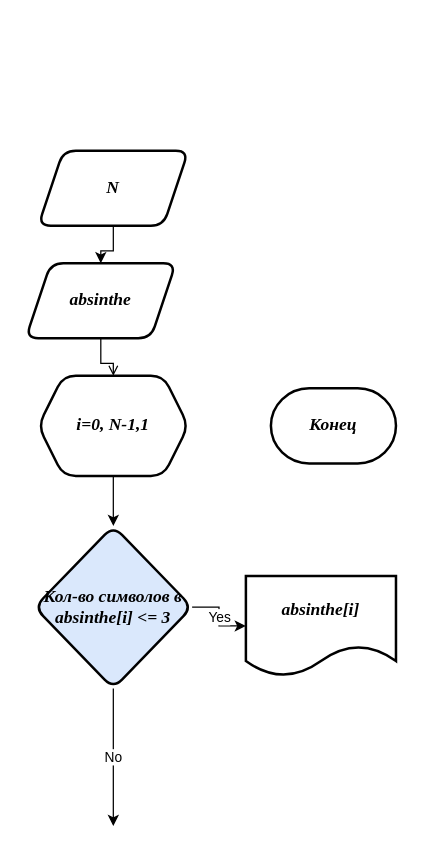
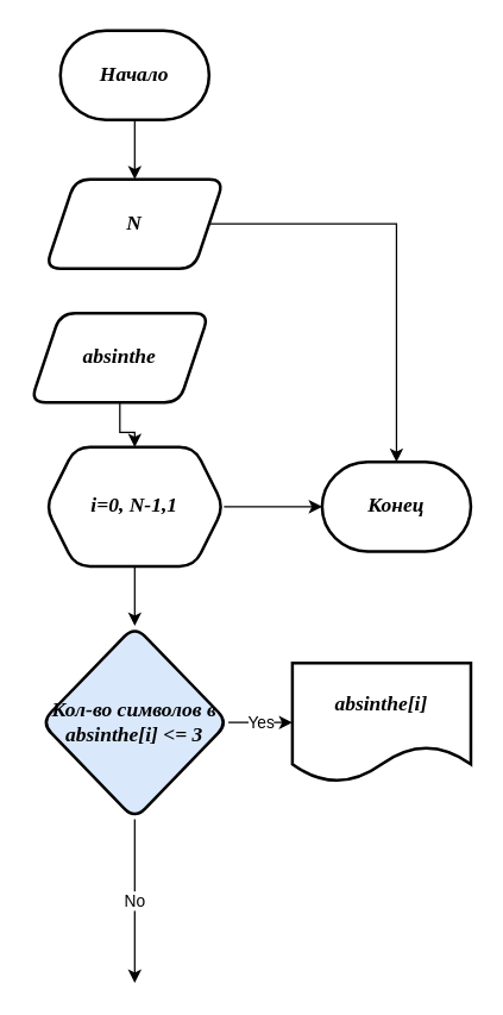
  <mxCell id="0" />
  <mxCell id="1" parent="0" />
- <mxCell id="4" value="" style="edgeStyle=orthogonalEdgeStyle;rounded=0;orthogonalLoop=1;jettySize=auto;html=1;" edge="1" parent="1" source="5" target="7"><mxGeometry relative="1" as="geometry" /></mxCell>
+ <mxCell id="2" value="" style="edgeStyle=orthogonalEdgeStyle;rounded=0;orthogonalLoop=1;jettySize=auto;html=1;fontFamily=Times New Roman;fontStyle=3;fontSize=14;" parent="1" source="3" target="5" edge="1"><mxGeometry relative="1" as="geometry" /></mxCell>
+ <mxCell id="3" value="Начало" style="strokeWidth=2;html=1;shape=mxgraph.flowchart.terminator;whiteSpace=wrap;fontFamily=Times New Roman;fontStyle=3;fontSize=14;" parent="1" vertex="1"><mxGeometry x="40" y="20" width="100" height="60" as="geometry" /></mxCell>
+ <mxCell id="4" value="" style="edgeStyle=orthogonalEdgeStyle;rounded=0;orthogonalLoop=1;jettySize=auto;html=1;" edge="1" parent="1" source="5" target="15"><mxGeometry relative="1" as="geometry" /></mxCell>
  <mxCell id="5" value="N" style="shape=parallelogram;perimeter=parallelogramPerimeter;whiteSpace=wrap;html=1;fixedSize=1;strokeWidth=2;fontFamily=Times New Roman;fontStyle=3;fontSize=14;rounded=1;" parent="1" vertex="1"><mxGeometry x="30" y="120" width="120" height="60" as="geometry" /></mxCell>
- <mxCell id="6" value="" style="edgeStyle=orthogonalEdgeStyle;rounded=0;orthogonalLoop=1;jettySize=auto;html=1;endArrow=open;" edge="1" parent="1" source="7" target="10"><mxGeometry relative="1" as="geometry" /></mxCell>
+ <mxCell id="6" value="" style="edgeStyle=orthogonalEdgeStyle;rounded=0;orthogonalLoop=1;jettySize=auto;html=1;" edge="1" parent="1" source="7" target="10"><mxGeometry relative="1" as="geometry" /></mxCell>
  <mxCell id="7" value="absinthe" style="shape=parallelogram;perimeter=parallelogramPerimeter;whiteSpace=wrap;html=1;fixedSize=1;rounded=1;fontFamily=Times New Roman;fontSize=14;fontStyle=3;strokeWidth=2;" vertex="1" parent="1"><mxGeometry x="20" y="210" width="120" height="60" as="geometry" /></mxCell>
  <mxCell id="8" value="" style="edgeStyle=orthogonalEdgeStyle;rounded=0;orthogonalLoop=1;jettySize=auto;html=1;" edge="1" parent="1" source="10" target="13"><mxGeometry relative="1" as="geometry" /></mxCell>
+ <mxCell id="9" style="edgeStyle=orthogonalEdgeStyle;rounded=1;orthogonalLoop=1;jettySize=auto;html=1;entryX=0;entryY=0.5;entryDx=0;entryDy=0;entryPerimeter=0;" edge="1" parent="1" source="10" target="15"><mxGeometry relative="1" as="geometry" /></mxCell>
  <mxCell id="10" value="i=0, N-1,1" style="shape=hexagon;perimeter=hexagonPerimeter2;whiteSpace=wrap;html=1;fixedSize=1;rounded=1;fontFamily=Times New Roman;fontSize=14;fontStyle=3;strokeWidth=2;" vertex="1" parent="1"><mxGeometry x="30" y="300" width="120" height="80" as="geometry" /></mxCell>
  <mxCell id="11" value="Yes" style="edgeStyle=orthogonalEdgeStyle;rounded=0;orthogonalLoop=1;jettySize=auto;html=1;" edge="1" parent="1" source="13" target="14"><mxGeometry relative="1" as="geometry" /></mxCell>
  <mxCell id="12" value="No" style="edgeStyle=orthogonalEdgeStyle;rounded=1;orthogonalLoop=1;jettySize=auto;html=1;" edge="1" parent="1" source="13"><mxGeometry relative="1" as="geometry"><mxPoint x="90" y="660" as="targetPoint" /></mxGeometry></mxCell>
  <mxCell id="13" value="&lt;div&gt;Кол-во символов в&lt;/div&gt;&lt;div&gt;absinthe[i] &amp;lt;= 3&lt;/div&gt;" style="rhombus;whiteSpace=wrap;html=1;rounded=1;fontFamily=Times New Roman;fontSize=14;fontStyle=3;strokeWidth=2;fillColor=#dae8fc;" vertex="1" parent="1"><mxGeometry x="27" y="420" width="126" height="130" as="geometry" /></mxCell>
- <mxCell id="14" value="absinthe[i]" style="shape=document;whiteSpace=wrap;html=1;boundedLbl=1;rounded=1;fontFamily=Times New Roman;fontSize=14;fontStyle=3;strokeWidth=2;" vertex="1" parent="1"><mxGeometry x="196" y="460" width="120" height="80" as="geometry" /></mxCell>
+ <mxCell id="14" value="absinthe[i]" style="shape=document;whiteSpace=wrap;html=1;boundedLbl=1;rounded=1;fontFamily=Times New Roman;fontSize=14;fontStyle=3;strokeWidth=2;" vertex="1" parent="1"><mxGeometry x="196" y="445" width="120" height="80" as="geometry" /></mxCell>
  <mxCell id="15" value="Конец" style="strokeWidth=2;html=1;shape=mxgraph.flowchart.terminator;whiteSpace=wrap;fontFamily=Times New Roman;fontStyle=3;fontSize=14;" vertex="1" parent="1"><mxGeometry x="216" y="310" width="100" height="60" as="geometry" /></mxCell>
